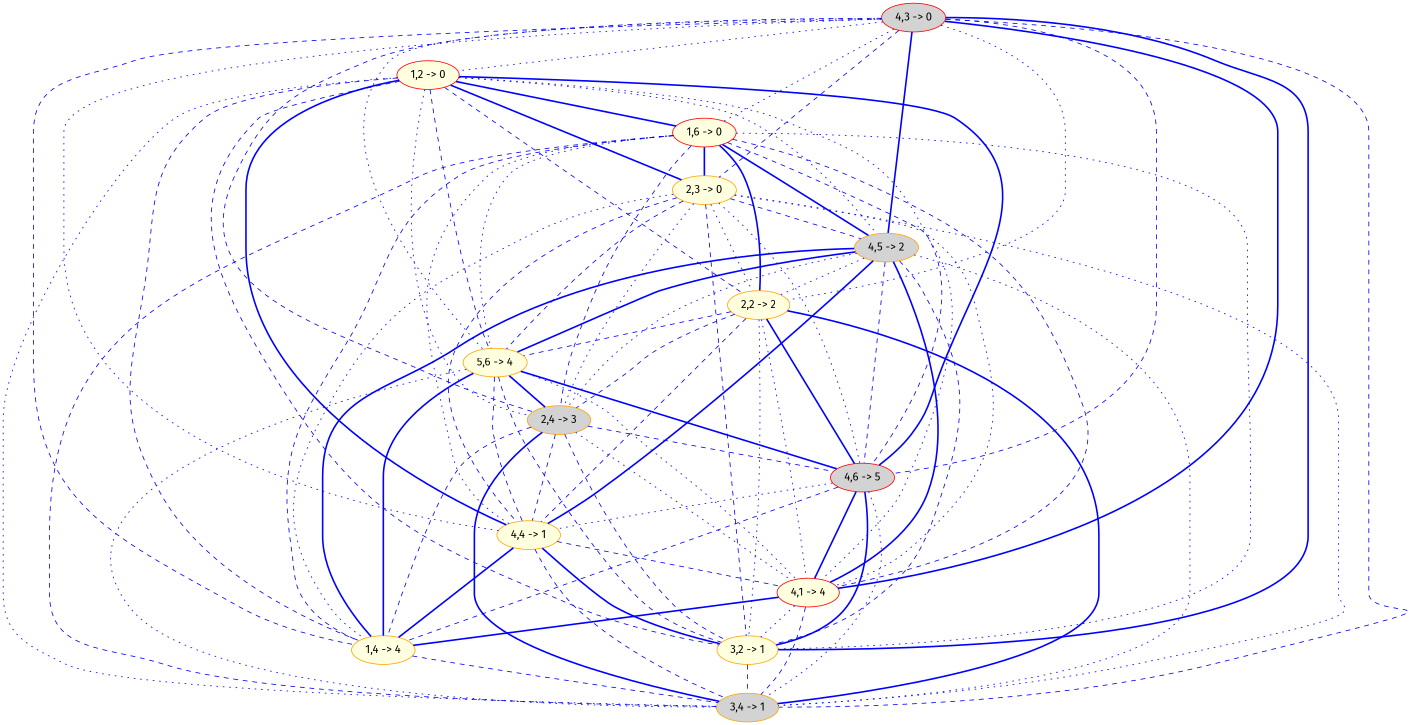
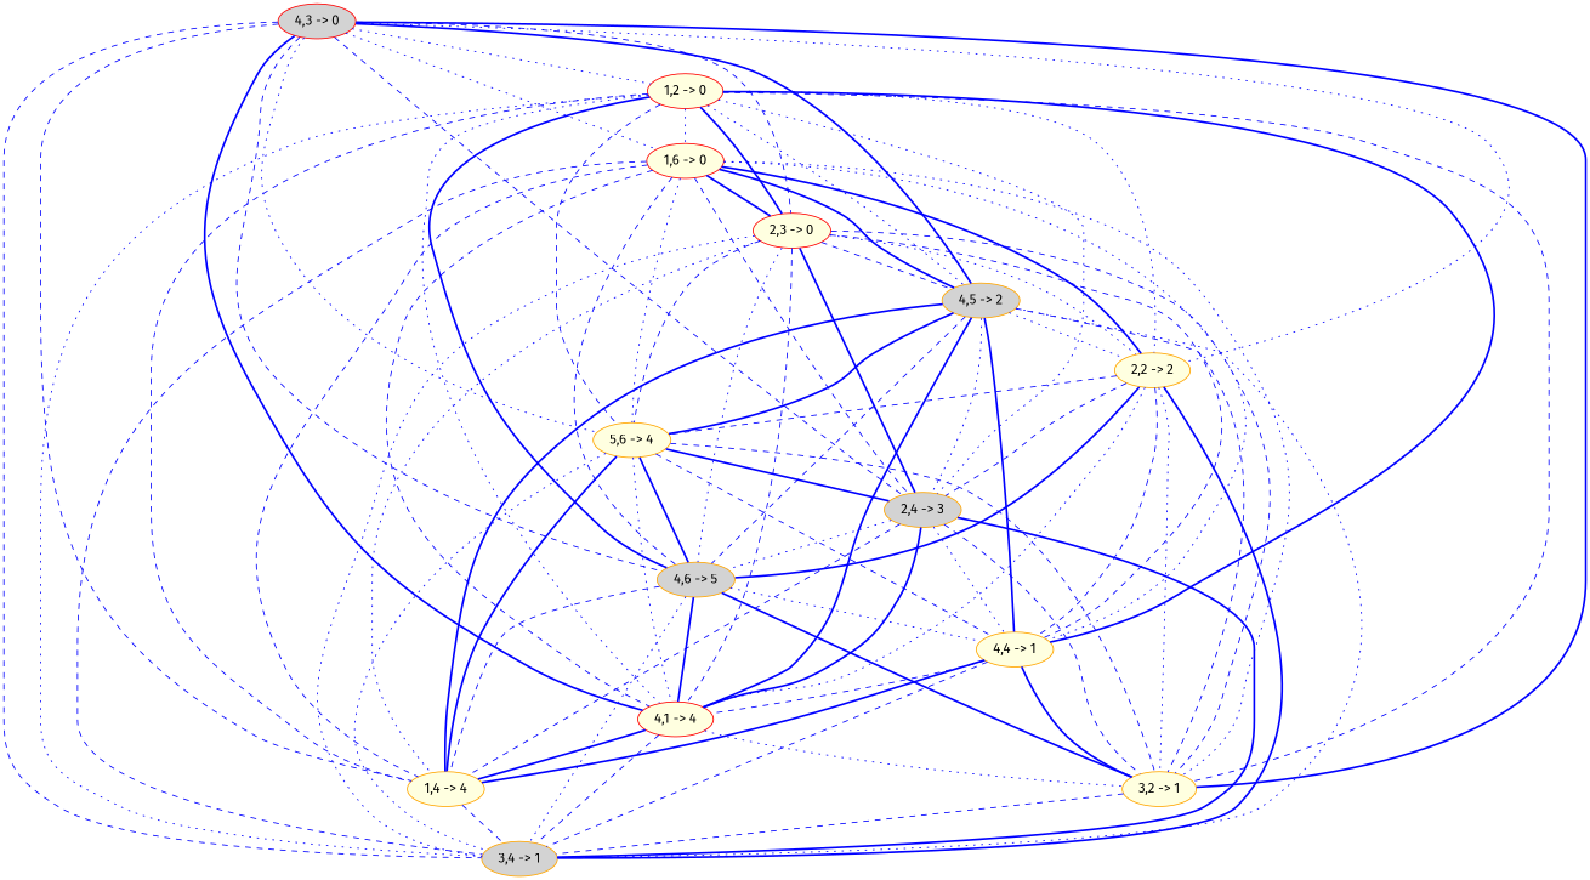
  strict graph {
    fontname="Fira Sans"
    node [color=orange fillcolor=lightyellow fontname="Fira Sans" style=filled]
    edge [color=blue fontname="Fira Sans" style=dashed]
    n1 [color=red fillcolor=lightgrey label="4,3 -> 0"]
    n2 [color=red label="1,2 -> 0"]
    n3 [color=red label="1,6 -> 0"]
-   n4 [label="2,3 -> 0"]
+   n4 [color=red label="2,3 -> 0"]
    n5 [fillcolor=lightgrey label="4,5 -> 2"]
    n6 [label="2,2 -> 2"]
    n7 [label="5,6 -> 4"]
    n8 [fillcolor=lightgrey label="2,4 -> 3"]
-   n9 [color=red fillcolor=lightgrey label="4,6 -> 5"]
+   n9 [fillcolor=lightgrey label="4,6 -> 5"]
    n10 [label="4,4 -> 1"]
    n11 [color=red label="4,1 -> 4"]
    n12 [label="1,4 -> 4"]
    n13 [label="3,2 -> 1"]
    n14 [fillcolor=lightgrey label="3,4 -> 1"]
    n1 -- n2 [style=dotted]
    n1 -- n3 [style=dotted]
    n1 -- n4
    n1 -- n5 [style=bold]
    n1 -- n6 [style=dotted]
    n1 -- n7 [style=dotted]
    n1 -- n8
    n1 -- n9
-   n1 -- n10 [style=dotted]
    n1 -- n11 [style=bold]
    n1 -- n12
    n1 -- n13 [style=bold]
    n1 -- n14
-   n2 -- n3 [style=bold]
+   n2 -- n3 [style=dotted]
    n2 -- n4 [style=bold]
    n2 -- n5 [style=dotted]
-   n2 -- n6
+   n2 -- n6 [style=dotted]
    n2 -- n7
    n2 -- n8 [style=dotted]
    n2 -- n9 [style=bold]
    n2 -- n10 [style=bold]
    n2 -- n11 [style=dotted]
    n2 -- n12
    n2 -- n13
    n2 -- n14 [style=dotted]
    n3 -- n4 [style=bold]
    n3 -- n5 [style=bold]
    n3 -- n6 [style=bold]
    n3 -- n7 [style=dotted]
    n3 -- n8
    n3 -- n9
    n3 -- n10 [style=dotted]
    n3 -- n11
    n3 -- n12
    n3 -- n13 [style=dotted]
    n3 -- n14
    n4 -- n5
    n4 -- n6 [style=dotted]
    n4 -- n7
-   n4 -- n8 [style=dotted]
+   n4 -- n8 [style=bold]
    n4 -- n9 [style=dotted]
    n4 -- n10
-   n4 -- n11 [style=dotted]
+   n4 -- n11
    n4 -- n12 [style=dotted]
    n4 -- n13
    n4 -- n14 [style=dotted]
    n5 -- n6 [style=dotted]
    n5 -- n7 [style=bold]
    n5 -- n8 [style=dotted]
    n5 -- n9
    n5 -- n10 [style=bold]
    n5 -- n11 [style=bold]
    n5 -- n12 [style=bold]
    n5 -- n13
    n5 -- n14 [style=dotted]
    n6 -- n7
    n6 -- n8
    n6 -- n9 [style=bold]
    n6 -- n10
    n6 -- n11 [style=dotted]
    n6 -- n13 [style=dotted]
    n6 -- n14 [style=bold]
    n7 -- n8 [style=bold]
    n7 -- n9 [style=bold]
    n7 -- n10
    n7 -- n11 [style=dotted]
    n7 -- n12 [style=bold]
    n7 -- n13
    n7 -- n14 [style=dotted]
-   n8 -- n9
-   n8 -- n10
-   n8 -- n11 [style=dotted]
+   n8 -- n9 [style=dotted]
+   n8 -- n10 [style=dotted]
+   n8 -- n11 [style=bold]
    n8 -- n12
    n8 -- n13
    n8 -- n14 [style=bold]
    n9 -- n10 [style=dotted]
    n9 -- n11 [style=bold]
    n9 -- n12
    n9 -- n13 [style=bold]
    n9 -- n14 [style=dotted]
    n10 -- n11
    n10 -- n12 [style=bold]
    n10 -- n13 [style=bold]
    n10 -- n14
    n11 -- n12 [style=bold]
    n11 -- n13 [style=dotted]
    n11 -- n14
    n12 -- n14
    n13 -- n14
  }
